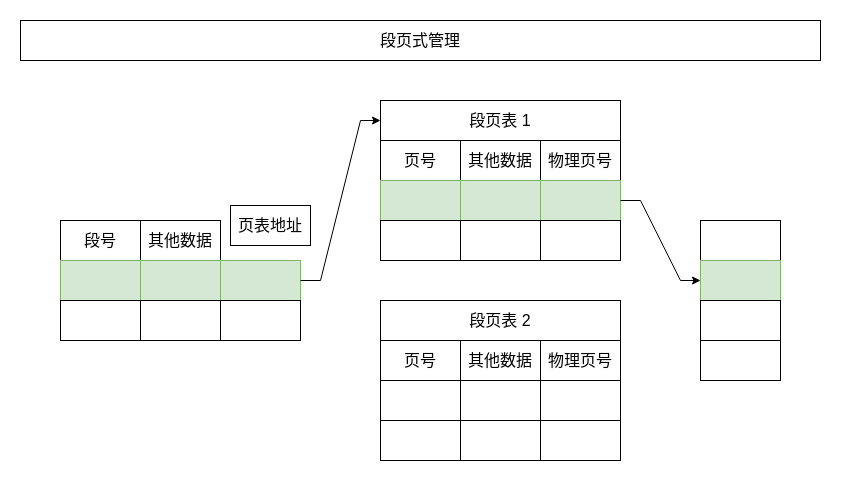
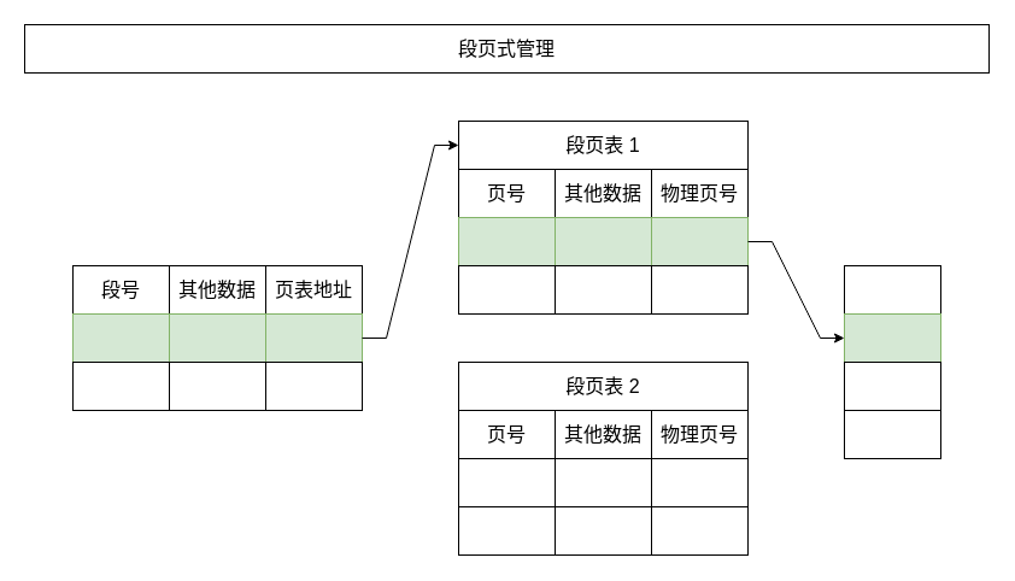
  <mxCell id="0" />
  <mxCell id="1" parent="0" />
  <mxCell id="2" value="段号" style="rounded=0;whiteSpace=wrap;html=1;fontSize=16;strokeColor=default;fillColor=none;container=0;" parent="1" vertex="1"><mxGeometry x="60" y="220" width="80" height="40" as="geometry" /></mxCell>
  <mxCell id="3" value="其他数据" style="rounded=0;whiteSpace=wrap;html=1;fontSize=16;strokeColor=default;fillColor=none;container=0;" parent="1" vertex="1"><mxGeometry x="140" y="220" width="80" height="40" as="geometry" /></mxCell>
- <mxCell id="4" value="页表地址" style="rounded=0;whiteSpace=wrap;html=1;fontSize=16;strokeColor=default;fillColor=none;container=0;" parent="1" vertex="1"><mxGeometry x="230" y="205" width="80" height="40" as="geometry" /></mxCell>
+ <mxCell id="4" value="页表地址" style="rounded=0;whiteSpace=wrap;html=1;fontSize=16;strokeColor=default;fillColor=none;container=0;" parent="1" vertex="1"><mxGeometry x="220" y="220" width="80" height="40" as="geometry" /></mxCell>
  <mxCell id="5" value="" style="rounded=0;whiteSpace=wrap;html=1;fontSize=16;strokeColor=#82b366;fillColor=#d5e8d4;container=0;" parent="1" vertex="1"><mxGeometry x="60" y="260" width="80" height="40" as="geometry" /></mxCell>
  <mxCell id="6" value="" style="rounded=0;whiteSpace=wrap;html=1;fontSize=16;strokeColor=#82b366;fillColor=#d5e8d4;container=0;" parent="1" vertex="1"><mxGeometry x="140" y="260" width="80" height="40" as="geometry" /></mxCell>
  <mxCell id="7" value="" style="rounded=0;whiteSpace=wrap;html=1;fontSize=16;strokeColor=#82b366;fillColor=#d5e8d4;container=0;" parent="1" vertex="1"><mxGeometry x="220" y="260" width="80" height="40" as="geometry" /></mxCell>
  <mxCell id="8" value="" style="rounded=0;whiteSpace=wrap;html=1;fontSize=16;strokeColor=default;fillColor=none;container=0;" parent="1" vertex="1"><mxGeometry x="60" y="300" width="80" height="40" as="geometry" /></mxCell>
  <mxCell id="9" value="" style="rounded=0;whiteSpace=wrap;html=1;fontSize=16;strokeColor=default;fillColor=none;container=0;" parent="1" vertex="1"><mxGeometry x="140" y="300" width="80" height="40" as="geometry" /></mxCell>
  <mxCell id="10" value="" style="rounded=0;whiteSpace=wrap;html=1;fontSize=16;strokeColor=default;fillColor=none;container=0;" parent="1" vertex="1"><mxGeometry x="220" y="300" width="80" height="40" as="geometry" /></mxCell>
  <mxCell id="11" value="页号" style="rounded=0;whiteSpace=wrap;html=1;fontSize=16;strokeColor=default;fillColor=none;container=0;" parent="1" vertex="1"><mxGeometry x="380" y="140" width="80" height="40" as="geometry" /></mxCell>
  <mxCell id="12" value="物理页号" style="rounded=0;whiteSpace=wrap;html=1;fontSize=16;strokeColor=default;fillColor=none;container=0;" parent="1" vertex="1"><mxGeometry x="540" y="140" width="80" height="40" as="geometry" /></mxCell>
  <mxCell id="13" value="其他数据" style="rounded=0;whiteSpace=wrap;html=1;fontSize=16;strokeColor=default;fillColor=none;container=0;" parent="1" vertex="1"><mxGeometry x="460" y="140" width="80" height="40" as="geometry" /></mxCell>
  <mxCell id="14" value="" style="rounded=0;whiteSpace=wrap;html=1;fontSize=16;strokeColor=default;fillColor=none;container=0;" parent="1" vertex="1"><mxGeometry x="700" y="220" width="80" height="40" as="geometry" /></mxCell>
  <mxCell id="15" value="" style="rounded=0;whiteSpace=wrap;html=1;fontSize=16;strokeColor=#82b366;fillColor=#d5e8d4;container=0;" parent="1" vertex="1"><mxGeometry x="700" y="260" width="80" height="40" as="geometry" /></mxCell>
  <mxCell id="16" value="" style="rounded=0;whiteSpace=wrap;html=1;fontSize=16;strokeColor=default;fillColor=none;container=0;" parent="1" vertex="1"><mxGeometry x="700" y="300" width="80" height="40" as="geometry" /></mxCell>
  <mxCell id="17" value="" style="rounded=0;whiteSpace=wrap;html=1;fontSize=16;strokeColor=default;fillColor=none;container=0;" parent="1" vertex="1"><mxGeometry x="700" y="340" width="80" height="40" as="geometry" /></mxCell>
  <mxCell id="18" value="" style="rounded=0;whiteSpace=wrap;html=1;fontSize=16;strokeColor=#82b366;fillColor=#d5e8d4;container=0;" parent="1" vertex="1"><mxGeometry x="380" y="180" width="80" height="40" as="geometry" /></mxCell>
  <mxCell id="19" value="" style="rounded=0;whiteSpace=wrap;html=1;fontSize=16;strokeColor=#82b366;fillColor=#d5e8d4;container=0;" parent="1" vertex="1"><mxGeometry x="460" y="180" width="80" height="40" as="geometry" /></mxCell>
  <mxCell id="20" value="" style="rounded=0;whiteSpace=wrap;html=1;fontSize=16;strokeColor=#82b366;fillColor=#d5e8d4;container=0;" parent="1" vertex="1"><mxGeometry x="540" y="180" width="80" height="40" as="geometry" /></mxCell>
  <mxCell id="21" value="" style="rounded=0;whiteSpace=wrap;html=1;fontSize=16;strokeColor=default;fillColor=none;container=0;" parent="1" vertex="1"><mxGeometry x="380" y="220" width="80" height="40" as="geometry" /></mxCell>
  <mxCell id="22" value="" style="rounded=0;whiteSpace=wrap;html=1;fontSize=16;strokeColor=default;fillColor=none;container=0;" parent="1" vertex="1"><mxGeometry x="460" y="220" width="80" height="40" as="geometry" /></mxCell>
  <mxCell id="23" value="" style="rounded=0;whiteSpace=wrap;html=1;fontSize=16;strokeColor=default;fillColor=none;container=0;" parent="1" vertex="1"><mxGeometry x="540" y="220" width="80" height="40" as="geometry" /></mxCell>
  <mxCell id="24" value="页号" style="rounded=0;whiteSpace=wrap;html=1;fontSize=16;strokeColor=default;fillColor=none;container=0;" parent="1" vertex="1"><mxGeometry x="380" y="340" width="80" height="40" as="geometry" /></mxCell>
  <mxCell id="25" value="物理页号" style="rounded=0;whiteSpace=wrap;html=1;fontSize=16;strokeColor=default;fillColor=none;container=0;" parent="1" vertex="1"><mxGeometry x="540" y="340" width="80" height="40" as="geometry" /></mxCell>
  <mxCell id="26" value="其他数据" style="rounded=0;whiteSpace=wrap;html=1;fontSize=16;strokeColor=default;fillColor=none;container=0;" parent="1" vertex="1"><mxGeometry x="460" y="340" width="80" height="40" as="geometry" /></mxCell>
  <mxCell id="27" value="" style="rounded=0;whiteSpace=wrap;html=1;fontSize=16;strokeColor=default;fillColor=none;container=0;" parent="1" vertex="1"><mxGeometry x="380" y="380" width="80" height="40" as="geometry" /></mxCell>
  <mxCell id="28" value="" style="rounded=0;whiteSpace=wrap;html=1;fontSize=16;strokeColor=default;fillColor=none;container=0;" parent="1" vertex="1"><mxGeometry x="460" y="380" width="80" height="40" as="geometry" /></mxCell>
  <mxCell id="29" value="" style="rounded=0;whiteSpace=wrap;html=1;fontSize=16;strokeColor=default;fillColor=none;container=0;" parent="1" vertex="1"><mxGeometry x="540" y="380" width="80" height="40" as="geometry" /></mxCell>
  <mxCell id="30" value="" style="rounded=0;whiteSpace=wrap;html=1;fontSize=16;strokeColor=default;fillColor=none;container=0;" parent="1" vertex="1"><mxGeometry x="380" y="420" width="80" height="40" as="geometry" /></mxCell>
  <mxCell id="31" value="" style="rounded=0;whiteSpace=wrap;html=1;fontSize=16;strokeColor=default;fillColor=none;container=0;" parent="1" vertex="1"><mxGeometry x="460" y="420" width="80" height="40" as="geometry" /></mxCell>
  <mxCell id="32" value="" style="rounded=0;whiteSpace=wrap;html=1;fontSize=16;strokeColor=default;fillColor=none;container=0;" parent="1" vertex="1"><mxGeometry x="540" y="420" width="80" height="40" as="geometry" /></mxCell>
  <mxCell id="33" value="" style="endArrow=classic;html=1;rounded=0;fontSize=16;strokeColor=default;" parent="1" source="7" target="34" edge="1"><mxGeometry width="50" height="50" relative="1" as="geometry"><mxPoint x="630" y="210" as="sourcePoint" /><mxPoint x="370" y="120" as="targetPoint" /><Array as="points"><mxPoint x="320" y="280" /><mxPoint x="360" y="120" /></Array></mxGeometry></mxCell>
  <mxCell id="34" value="段页表 1" style="rounded=0;whiteSpace=wrap;html=1;fontSize=16;strokeColor=default;fillColor=none;container=0;" parent="1" vertex="1"><mxGeometry x="380" y="100" width="240" height="40" as="geometry" /></mxCell>
  <mxCell id="35" value="&lt;span&gt;段页表 2&lt;/span&gt;" style="rounded=0;whiteSpace=wrap;html=1;fontSize=16;strokeColor=default;fillColor=none;container=0;" parent="1" vertex="1"><mxGeometry x="380" y="300" width="240" height="40" as="geometry" /></mxCell>
  <mxCell id="36" value="" style="endArrow=classic;html=1;rounded=0;fontSize=16;strokeColor=default;" parent="1" source="20" target="15" edge="1"><mxGeometry width="50" height="50" relative="1" as="geometry"><mxPoint x="590" y="210" as="sourcePoint" /><mxPoint x="640" y="160" as="targetPoint" /><Array as="points"><mxPoint x="640" y="200" /><mxPoint x="680" y="280" /></Array></mxGeometry></mxCell>
  <mxCell id="37" value="段页式管理" style="rounded=0;whiteSpace=wrap;html=1;fontSize=16;strokeColor=default;fillColor=none;container=0;" parent="1" vertex="1"><mxGeometry x="20" y="20" width="800" height="40" as="geometry" /></mxCell>
